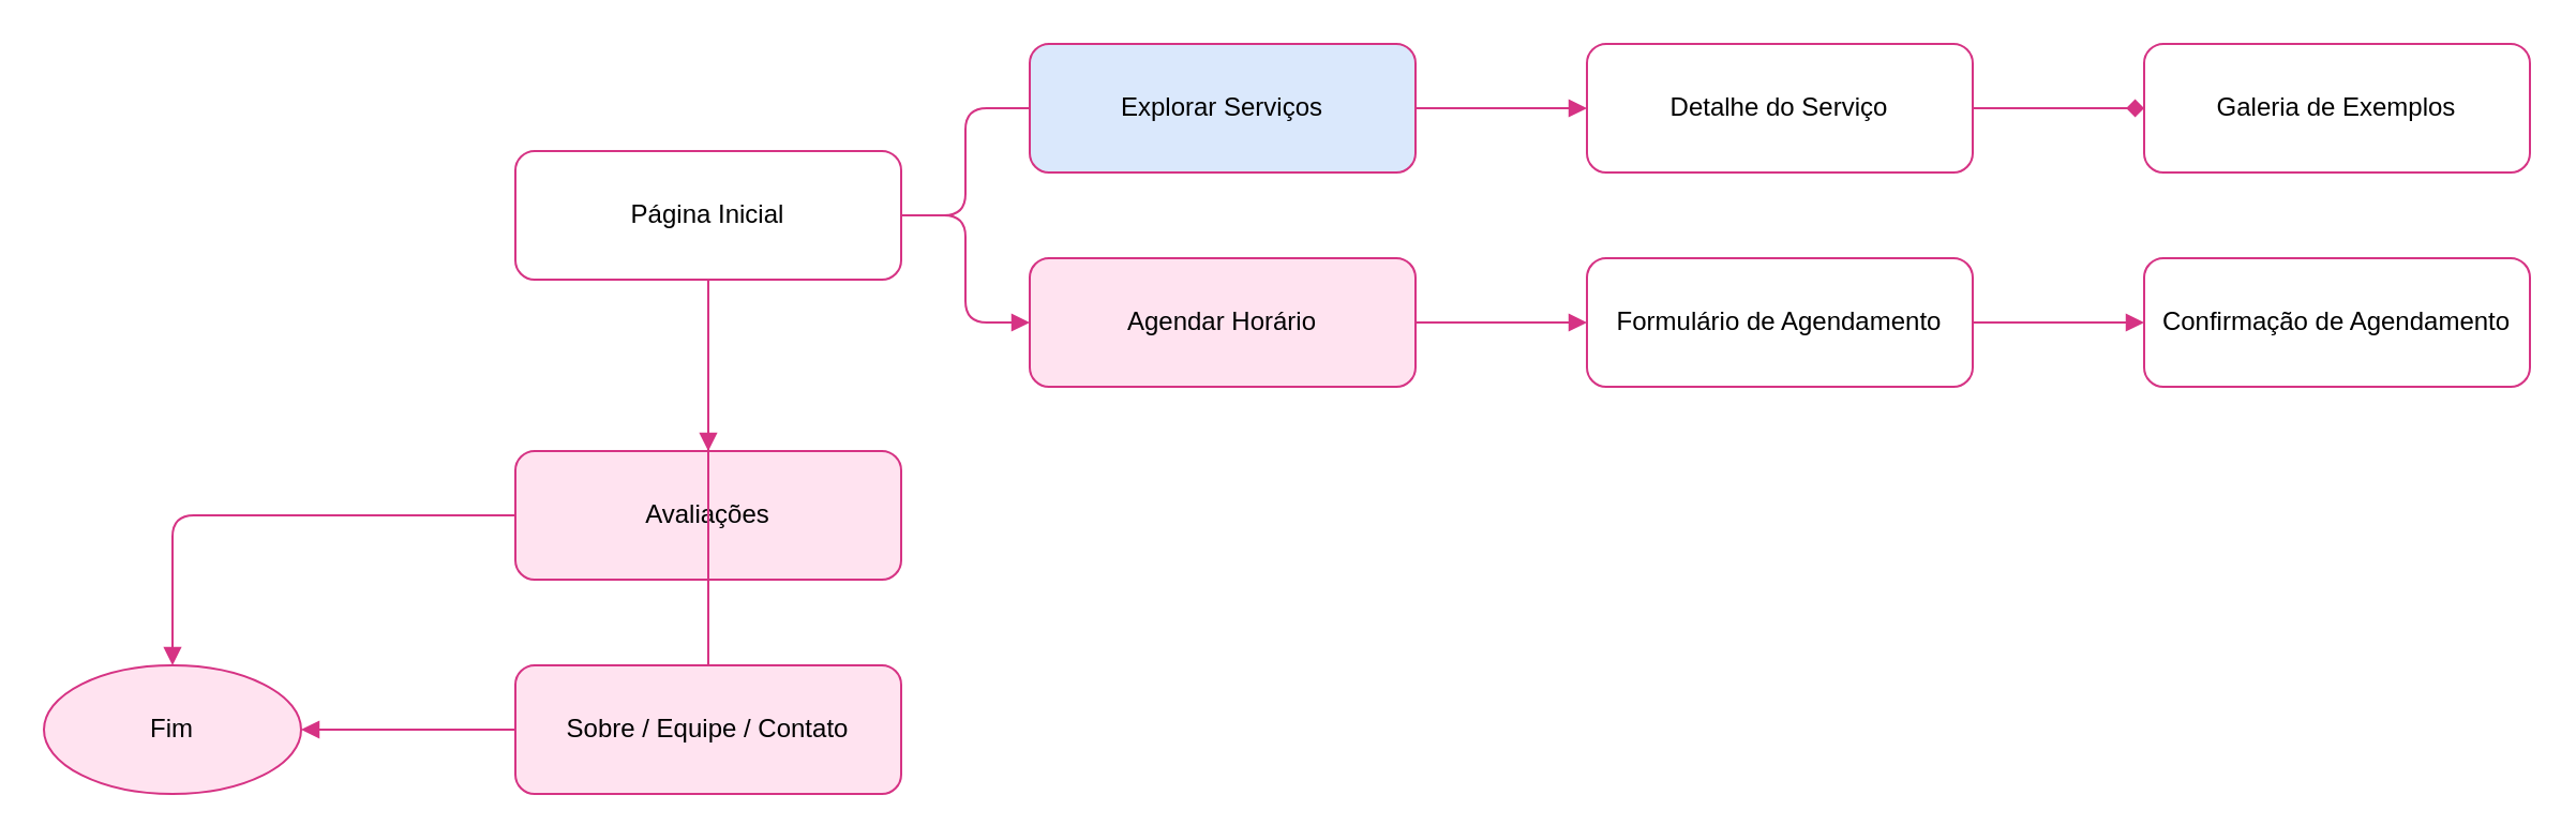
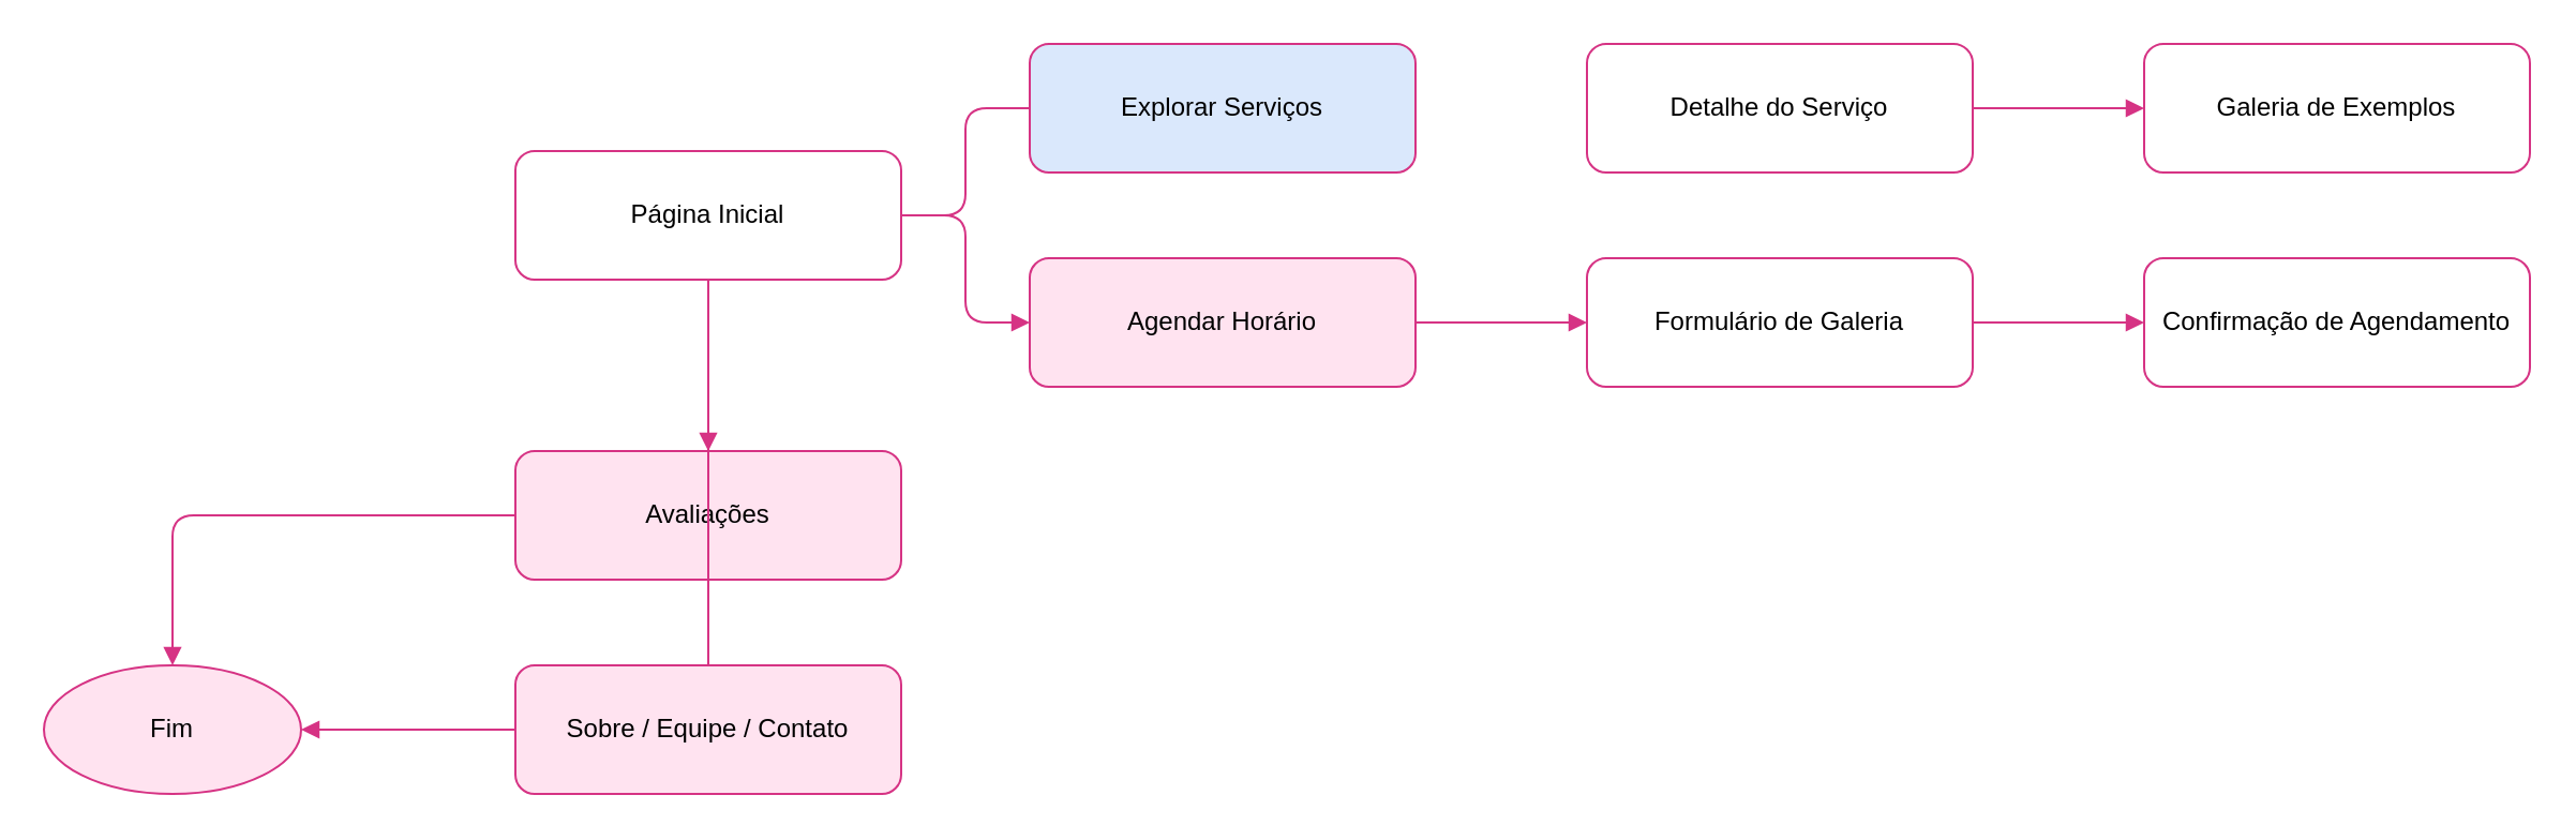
  <mxCell id="0" />
  <mxCell id="1" parent="0" />
  <mxCell id="2" value="Página Inicial" style="rounded=1;whiteSpace=wrap;html=1;fillColor=#fff;strokeColor=#d63384;fontColor=#000000;" parent="1" vertex="1"><mxGeometry x="240" y="70" width="180" height="60" as="geometry" /></mxCell>
  <mxCell id="3" value="Explorar Serviços" style="rounded=1;whiteSpace=wrap;html=1;fillColor=#dae8fc;strokeColor=#d63384;fontColor=#000000;" parent="1" vertex="1"><mxGeometry x="480" y="20" width="180" height="60" as="geometry" /></mxCell>
  <mxCell id="4" style="edgeStyle=orthogonalEdgeStyle;endArrow=none;strokeColor=#d63384;" parent="1" source="2" target="3" edge="1"><mxGeometry relative="1" as="geometry" /></mxCell>
  <mxCell id="5" value="Agendar Horário" style="rounded=1;whiteSpace=wrap;html=1;fillColor=#ffe3f0;strokeColor=#d63384;fontColor=#000000;" parent="1" vertex="1"><mxGeometry x="480" y="120" width="180" height="60" as="geometry" /></mxCell>
  <mxCell id="6" style="edgeStyle=orthogonalEdgeStyle;endArrow=block;strokeColor=#d63384;" parent="1" source="2" target="5" edge="1"><mxGeometry relative="1" as="geometry" /></mxCell>
  <mxCell id="7" value="Detalhe do Serviço" style="rounded=1;whiteSpace=wrap;html=1;fillColor=#fff;strokeColor=#d63384;fontColor=#000000;" parent="1" vertex="1"><mxGeometry x="740" y="20" width="180" height="60" as="geometry" /></mxCell>
- <mxCell id="8" style="edgeStyle=orthogonalEdgeStyle;endArrow=block;strokeColor=#d63384;" parent="1" source="3" target="7" edge="1"><mxGeometry relative="1" as="geometry" /></mxCell>
  <mxCell id="9" value="Galeria de Exemplos" style="rounded=1;whiteSpace=wrap;html=1;fillColor=#fff;strokeColor=#d63384;fontColor=#000000;" parent="1" vertex="1"><mxGeometry x="1000" y="20" width="180" height="60" as="geometry" /></mxCell>
- <mxCell id="10" style="edgeStyle=orthogonalEdgeStyle;endArrow=diamond;strokeColor=#d63384;" parent="1" source="7" target="9" edge="1"><mxGeometry relative="1" as="geometry" /></mxCell>
- <mxCell id="11" value="Formulário de Agendamento" style="rounded=1;whiteSpace=wrap;html=1;fillColor=#fff;strokeColor=#d63384;fontColor=#000000;" parent="1" vertex="1"><mxGeometry x="740" y="120" width="180" height="60" as="geometry" /></mxCell>
+ <mxCell id="10" style="edgeStyle=orthogonalEdgeStyle;endArrow=block;strokeColor=#d63384;" parent="1" source="7" target="9" edge="1"><mxGeometry relative="1" as="geometry" /></mxCell>
+ <mxCell id="11" value="Formulário de Galeria" style="rounded=1;whiteSpace=wrap;html=1;fillColor=#fff;strokeColor=#d63384;fontColor=#000000;" parent="1" vertex="1"><mxGeometry x="740" y="120" width="180" height="60" as="geometry" /></mxCell>
  <mxCell id="12" style="edgeStyle=orthogonalEdgeStyle;endArrow=block;strokeColor=#d63384;" parent="1" source="5" target="11" edge="1"><mxGeometry relative="1" as="geometry" /></mxCell>
  <mxCell id="13" value="Confirmação de Agendamento" style="rounded=1;whiteSpace=wrap;html=1;fillColor=#fff;strokeColor=#d63384;fontColor=#000000;" parent="1" vertex="1"><mxGeometry x="1000" y="120" width="180" height="60" as="geometry" /></mxCell>
  <mxCell id="14" style="edgeStyle=orthogonalEdgeStyle;endArrow=block;strokeColor=#d63384;" parent="1" source="11" target="13" edge="1"><mxGeometry relative="1" as="geometry" /></mxCell>
  <mxCell id="15" value="Avaliações" style="rounded=1;whiteSpace=wrap;html=1;fillColor=#ffe3f0;strokeColor=#d63384;fontColor=#000000;" parent="1" vertex="1"><mxGeometry x="240" y="210" width="180" height="60" as="geometry" /></mxCell>
  <mxCell id="16" style="edgeStyle=orthogonalEdgeStyle;endArrow=block;strokeColor=#d63384;" parent="1" source="2" target="15" edge="1"><mxGeometry relative="1" as="geometry" /></mxCell>
  <mxCell id="17" value="Sobre / Equipe / Contato" style="rounded=1;whiteSpace=wrap;html=1;fillColor=#ffe3f0;strokeColor=#d63384;fontColor=#000000;" parent="1" vertex="1"><mxGeometry x="240" y="310" width="180" height="60" as="geometry" /></mxCell>
  <mxCell id="18" style="edgeStyle=orthogonalEdgeStyle;endArrow=none;strokeColor=#d63384;fontColor=#000000;" parent="1" source="2" target="17" edge="1"><mxGeometry relative="1" as="geometry" /></mxCell>
  <mxCell id="19" value="Fim" style="ellipse;whiteSpace=wrap;html=1;fillColor=#ffe3f0;strokeColor=#d63384;fontColor=#000000;" parent="1" vertex="1"><mxGeometry x="20" y="310" width="120" height="60" as="geometry" /></mxCell>
  <mxCell id="20" style="edgeStyle=orthogonalEdgeStyle;endArrow=block;strokeColor=#d63384;" parent="1" source="15" target="19" edge="1"><mxGeometry relative="1" as="geometry" /></mxCell>
  <mxCell id="21" style="edgeStyle=orthogonalEdgeStyle;endArrow=block;strokeColor=#d63384;" parent="1" source="17" target="19" edge="1"><mxGeometry relative="1" as="geometry" /></mxCell>
